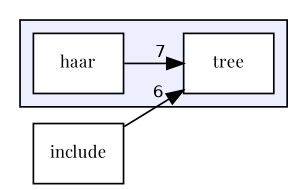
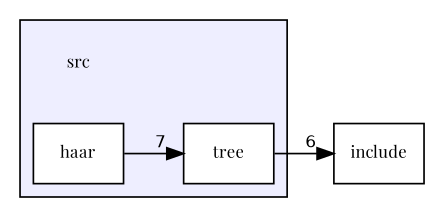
  digraph {
    compound=true
    fontname="Playfair Display"
    rankdir=LR
    node [fontname="Playfair Display" fontsize=10 shape=box]
    edge [fontname="Playfair Display" labeldistance=1.5 labelfontname=Helvetica labelfontsize=10]
+   n1 [label=src shape=plaintext]
    n2 [fillcolor=white label=haar style=filled]
    n3 [fillcolor=white label=tree style=filled]
    n4 [label=include]
    subgraph cluster_1 {
      bgcolor="#eeeeff"
      pencolor=black
+     n1
      n2
      n3
    }
    n2 -> n3 [headlabel=7]
-   n4 -> n3 [headlabel=6]
+   n3 -> n4 [headlabel=6]
  }
